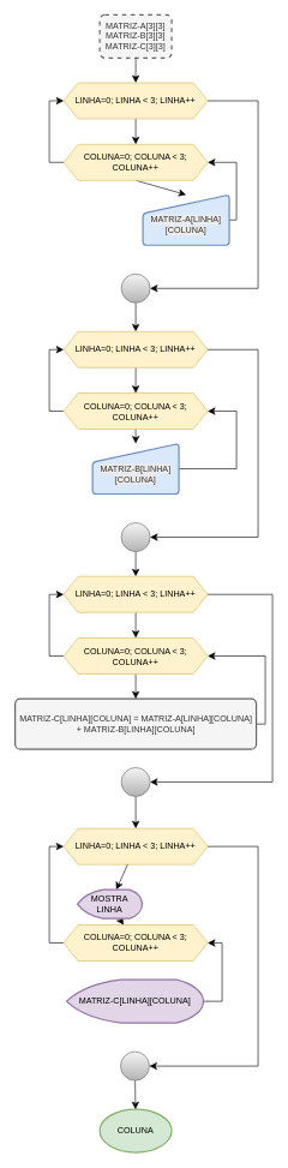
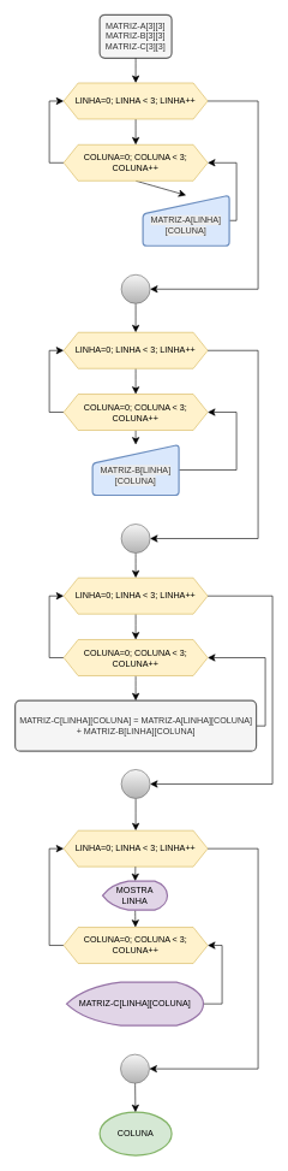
  <mxCell id="0" />
  <mxCell id="1" parent="0" />
  <mxCell id="2" value="COLUNA" style="strokeWidth=2;html=1;shape=mxgraph.flowchart.start_1;whiteSpace=wrap;fillColor=#d5e8d4;strokeColor=#82b366;" vertex="1" parent="1"><mxGeometry x="138" y="1540" width="100" height="60" as="geometry" /></mxCell>
  <mxCell id="3" style="edgeStyle=none;curved=1;rounded=0;orthogonalLoop=1;jettySize=auto;html=1;exitX=0.5;exitY=1;exitDx=0;exitDy=0;entryX=0.5;entryY=0;entryDx=0;entryDy=0;fontSize=12;startSize=8;endSize=8;" edge="1" parent="1" source="5" target="13"><mxGeometry relative="1" as="geometry" /></mxCell>
  <mxCell id="4" style="edgeStyle=orthogonalEdgeStyle;rounded=0;orthogonalLoop=1;jettySize=auto;html=1;exitX=0;exitY=0.5;exitDx=0;exitDy=0;entryX=0;entryY=0.5;entryDx=0;entryDy=0;fontSize=12;startSize=8;endSize=8;" edge="1" parent="1" source="5" target="9"><mxGeometry relative="1" as="geometry" /></mxCell>
  <mxCell id="5" value="COLUNA=0; COLUNA &amp;lt; 3; COLUNA++" style="shape=hexagon;perimeter=hexagonPerimeter2;whiteSpace=wrap;html=1;fixedSize=1;fillColor=#fff2cc;strokeColor=#d6b656;" vertex="1" parent="1"><mxGeometry x="88" y="200" width="200" height="50" as="geometry" /></mxCell>
  <mxCell id="6" value="" style="edgeStyle=none;curved=1;rounded=0;orthogonalLoop=1;jettySize=auto;html=1;fontSize=12;startSize=8;endSize=8;" edge="1" parent="1" source="9" target="5"><mxGeometry relative="1" as="geometry" /></mxCell>
- <mxCell id="7" value="MATRIZ-A[3][3]&lt;div&gt;MATRIZ-B[3][3]&lt;/div&gt;&lt;div&gt;MATRIZ-C[3][3]&lt;/div&gt;" style="rounded=1;whiteSpace=wrap;html=1;absoluteArcSize=1;arcSize=14;strokeWidth=2;fillColor=#f5f5f5;fontColor=#333333;strokeColor=#666666;dashed=1;" vertex="1" parent="1"><mxGeometry x="138" y="20" width="100" height="60" as="geometry" /></mxCell>
+ <mxCell id="7" value="MATRIZ-A[3][3]&lt;div&gt;MATRIZ-B[3][3]&lt;/div&gt;&lt;div&gt;MATRIZ-C[3][3]&lt;/div&gt;" style="rounded=1;whiteSpace=wrap;html=1;absoluteArcSize=1;arcSize=14;strokeWidth=2;fillColor=#f5f5f5;fontColor=#333333;strokeColor=#666666;" vertex="1" parent="1"><mxGeometry x="138" y="20" width="100" height="60" as="geometry" /></mxCell>
  <mxCell id="8" value="" style="edgeStyle=none;curved=1;rounded=0;orthogonalLoop=1;jettySize=auto;html=1;fontSize=12;startSize=8;endSize=8;" edge="1" parent="1" source="7" target="9"><mxGeometry relative="1" as="geometry"><mxPoint x="188" y="80" as="sourcePoint" /><mxPoint x="188" y="200" as="targetPoint" /></mxGeometry></mxCell>
  <mxCell id="9" value="LINHA=0; LINHA &amp;lt; 3; LINHA++" style="shape=hexagon;perimeter=hexagonPerimeter2;whiteSpace=wrap;html=1;fixedSize=1;fillColor=#fff2cc;strokeColor=#d6b656;" vertex="1" parent="1"><mxGeometry x="88" y="114.5" width="200" height="50" as="geometry" /></mxCell>
  <mxCell id="10" style="edgeStyle=orthogonalEdgeStyle;rounded=0;orthogonalLoop=1;jettySize=auto;html=1;exitX=1;exitY=0.5;exitDx=0;exitDy=0;entryX=1;entryY=0.5;entryDx=0;entryDy=0;fontSize=12;startSize=8;endSize=8;" edge="1" parent="1" source="11" target="29"><mxGeometry relative="1" as="geometry"><Array as="points"><mxPoint x="368" y="1005" /><mxPoint x="368" y="910" /></Array></mxGeometry></mxCell>
  <mxCell id="11" value="MATRIZ-C[LINHA][COLUNA] = MATRIZ-A[LINHA][COLUNA] + MATRIZ-B[LINHA][COLUNA]" style="rounded=1;whiteSpace=wrap;html=1;absoluteArcSize=1;arcSize=14;strokeWidth=2;fillColor=#f5f5f5;fontColor=#333333;strokeColor=#666666;" vertex="1" parent="1"><mxGeometry x="20.5" y="970" width="335" height="70" as="geometry" /></mxCell>
  <mxCell id="12" style="edgeStyle=orthogonalEdgeStyle;rounded=0;orthogonalLoop=1;jettySize=auto;html=1;exitX=1;exitY=0.5;exitDx=0;exitDy=0;entryX=1;entryY=0.5;entryDx=0;entryDy=0;fontSize=12;startSize=8;endSize=8;" edge="1" parent="1" source="13" target="5"><mxGeometry relative="1" as="geometry"><Array as="points"><mxPoint x="328" y="305" /><mxPoint x="328" y="225" /></Array></mxGeometry></mxCell>
  <mxCell id="13" value="&lt;div&gt;&lt;span style=&quot;color: rgb(51, 51, 51); font-family: Helvetica; font-size: 12px; font-style: normal; font-variant-ligatures: normal; font-variant-caps: normal; font-weight: 400; letter-spacing: normal; orphans: 2; text-align: center; text-indent: 0px; text-transform: none; widows: 2; word-spacing: 0px; -webkit-text-stroke-width: 0px; white-space: normal; background-color: rgb(236, 236, 236); text-decoration-thickness: initial; text-decoration-style: initial; text-decoration-color: initial; float: none; display: inline !important;&quot;&gt;&lt;br&gt;&lt;/span&gt;&lt;/div&gt;&lt;span style=&quot;color: rgb(51, 51, 51); font-family: Helvetica; font-size: 12px; font-style: normal; font-variant-ligatures: normal; font-variant-caps: normal; font-weight: 400; letter-spacing: normal; orphans: 2; text-align: center; text-indent: 0px; text-transform: none; widows: 2; word-spacing: 0px; -webkit-text-stroke-width: 0px; white-space: normal; background-color: rgb(236, 236, 236); text-decoration-thickness: initial; text-decoration-style: initial; text-decoration-color: initial; float: none; display: inline !important;&quot;&gt;&lt;div&gt;&lt;span style=&quot;color: rgb(51, 51, 51); font-family: Helvetica; font-size: 12px; font-style: normal; font-variant-ligatures: normal; font-variant-caps: normal; font-weight: 400; letter-spacing: normal; orphans: 2; text-align: center; text-indent: 0px; text-transform: none; widows: 2; word-spacing: 0px; -webkit-text-stroke-width: 0px; white-space: normal; background-color: rgb(236, 236, 236); text-decoration-thickness: initial; text-decoration-style: initial; text-decoration-color: initial; float: none; display: inline !important;&quot;&gt;&lt;br&gt;&lt;/span&gt;&lt;/div&gt;MATRIZ-A[LINHA][COLUNA]&lt;/span&gt;&lt;div&gt;&lt;br/&gt;&lt;/div&gt;" style="html=1;strokeWidth=2;shape=manualInput;whiteSpace=wrap;rounded=1;size=26;arcSize=11;fillColor=#dae8fc;strokeColor=#6c8ebf;" vertex="1" parent="1"><mxGeometry x="198" y="270" width="120" height="70" as="geometry" /></mxCell>
  <mxCell id="14" style="edgeStyle=none;curved=1;rounded=0;orthogonalLoop=1;jettySize=auto;html=1;exitX=0.5;exitY=1;exitDx=0;exitDy=0;exitPerimeter=0;entryX=0.5;entryY=0;entryDx=0;entryDy=0;fontSize=12;startSize=8;endSize=8;" edge="1" parent="1" source="15" target="21"><mxGeometry relative="1" as="geometry" /></mxCell>
  <mxCell id="15" value="" style="verticalLabelPosition=bottom;verticalAlign=top;html=1;shape=mxgraph.flowchart.on-page_reference;fillColor=#f5f5f5;gradientColor=#b3b3b3;strokeColor=#666666;" vertex="1" parent="1"><mxGeometry x="168" y="380" width="40" height="40" as="geometry" /></mxCell>
  <mxCell id="16" style="edgeStyle=orthogonalEdgeStyle;rounded=0;orthogonalLoop=1;jettySize=auto;html=1;exitX=1;exitY=0.5;exitDx=0;exitDy=0;entryX=1;entryY=0.5;entryDx=0;entryDy=0;entryPerimeter=0;fontSize=12;startSize=8;endSize=8;" edge="1" parent="1" source="9" target="15"><mxGeometry relative="1" as="geometry"><Array as="points"><mxPoint x="358" y="140" /><mxPoint x="358" y="400" /></Array></mxGeometry></mxCell>
  <mxCell id="17" style="edgeStyle=none;curved=1;rounded=0;orthogonalLoop=1;jettySize=auto;html=1;exitX=0.5;exitY=1;exitDx=0;exitDy=0;entryX=0.5;entryY=0;entryDx=0;entryDy=0;fontSize=12;startSize=8;endSize=8;" edge="1" parent="1" source="19" target="23"><mxGeometry relative="1" as="geometry" /></mxCell>
  <mxCell id="18" style="edgeStyle=orthogonalEdgeStyle;rounded=0;orthogonalLoop=1;jettySize=auto;html=1;exitX=0;exitY=0.5;exitDx=0;exitDy=0;entryX=0;entryY=0.5;entryDx=0;entryDy=0;fontSize=12;startSize=8;endSize=8;" edge="1" parent="1" source="19" target="21"><mxGeometry relative="1" as="geometry" /></mxCell>
  <mxCell id="19" value="COLUNA=0; COLUNA &amp;lt; 3; COLUNA++" style="shape=hexagon;perimeter=hexagonPerimeter2;whiteSpace=wrap;html=1;fixedSize=1;fillColor=#fff2cc;strokeColor=#d6b656;" vertex="1" parent="1"><mxGeometry x="88" y="545.5" width="200" height="50" as="geometry" /></mxCell>
  <mxCell id="20" value="" style="edgeStyle=none;curved=1;rounded=0;orthogonalLoop=1;jettySize=auto;html=1;fontSize=12;startSize=8;endSize=8;" edge="1" parent="1" source="21" target="19"><mxGeometry relative="1" as="geometry" /></mxCell>
  <mxCell id="21" value="LINHA=0; LINHA &amp;lt; 3; LINHA++" style="shape=hexagon;perimeter=hexagonPerimeter2;whiteSpace=wrap;html=1;fixedSize=1;fillColor=#fff2cc;strokeColor=#d6b656;" vertex="1" parent="1"><mxGeometry x="88" y="460" width="200" height="50" as="geometry" /></mxCell>
  <mxCell id="22" style="edgeStyle=orthogonalEdgeStyle;rounded=0;orthogonalLoop=1;jettySize=auto;html=1;exitX=1;exitY=0.5;exitDx=0;exitDy=0;entryX=1;entryY=0.5;entryDx=0;entryDy=0;fontSize=12;startSize=8;endSize=8;" edge="1" parent="1" source="23" target="19"><mxGeometry relative="1" as="geometry"><Array as="points"><mxPoint x="328" y="650.5" /><mxPoint x="328" y="570.5" /></Array></mxGeometry></mxCell>
  <mxCell id="23" value="&lt;div&gt;&lt;span style=&quot;color: rgb(51, 51, 51); font-family: Helvetica; font-size: 12px; font-style: normal; font-variant-ligatures: normal; font-variant-caps: normal; font-weight: 400; letter-spacing: normal; orphans: 2; text-align: center; text-indent: 0px; text-transform: none; widows: 2; word-spacing: 0px; -webkit-text-stroke-width: 0px; white-space: normal; background-color: rgb(236, 236, 236); text-decoration-thickness: initial; text-decoration-style: initial; text-decoration-color: initial; float: none; display: inline !important;&quot;&gt;&lt;br&gt;&lt;/span&gt;&lt;/div&gt;&lt;span style=&quot;color: rgb(51, 51, 51); font-family: Helvetica; font-size: 12px; font-style: normal; font-variant-ligatures: normal; font-variant-caps: normal; font-weight: 400; letter-spacing: normal; orphans: 2; text-align: center; text-indent: 0px; text-transform: none; widows: 2; word-spacing: 0px; -webkit-text-stroke-width: 0px; white-space: normal; background-color: rgb(236, 236, 236); text-decoration-thickness: initial; text-decoration-style: initial; text-decoration-color: initial; float: none; display: inline !important;&quot;&gt;&lt;div&gt;&lt;span style=&quot;color: rgb(51, 51, 51); font-family: Helvetica; font-size: 12px; font-style: normal; font-variant-ligatures: normal; font-variant-caps: normal; font-weight: 400; letter-spacing: normal; orphans: 2; text-align: center; text-indent: 0px; text-transform: none; widows: 2; word-spacing: 0px; -webkit-text-stroke-width: 0px; white-space: normal; background-color: rgb(236, 236, 236); text-decoration-thickness: initial; text-decoration-style: initial; text-decoration-color: initial; float: none; display: inline !important;&quot;&gt;&lt;br&gt;&lt;/span&gt;&lt;/div&gt;MATRIZ-B[LINHA][COLUNA]&lt;/span&gt;&lt;div&gt;&lt;br&gt;&lt;/div&gt;" style="html=1;strokeWidth=2;shape=manualInput;whiteSpace=wrap;rounded=1;size=26;arcSize=11;fillColor=#dae8fc;strokeColor=#6c8ebf;" vertex="1" parent="1"><mxGeometry x="128" y="615.5" width="120" height="70" as="geometry" /></mxCell>
  <mxCell id="24" style="edgeStyle=none;curved=1;rounded=0;orthogonalLoop=1;jettySize=auto;html=1;exitX=0.5;exitY=1;exitDx=0;exitDy=0;exitPerimeter=0;entryX=0.5;entryY=0;entryDx=0;entryDy=0;fontSize=12;startSize=8;endSize=8;" edge="1" parent="1" source="25" target="31"><mxGeometry relative="1" as="geometry" /></mxCell>
  <mxCell id="25" value="" style="verticalLabelPosition=bottom;verticalAlign=top;html=1;shape=mxgraph.flowchart.on-page_reference;fillColor=#f5f5f5;gradientColor=#b3b3b3;strokeColor=#666666;" vertex="1" parent="1"><mxGeometry x="168" y="725.5" width="40" height="40" as="geometry" /></mxCell>
  <mxCell id="26" style="edgeStyle=orthogonalEdgeStyle;rounded=0;orthogonalLoop=1;jettySize=auto;html=1;exitX=1;exitY=0.5;exitDx=0;exitDy=0;entryX=1;entryY=0.5;entryDx=0;entryDy=0;entryPerimeter=0;fontSize=12;startSize=8;endSize=8;" edge="1" parent="1" source="21" target="25"><mxGeometry relative="1" as="geometry"><Array as="points"><mxPoint x="358" y="485.5" /><mxPoint x="358" y="745.5" /></Array></mxGeometry></mxCell>
  <mxCell id="27" style="edgeStyle=orthogonalEdgeStyle;rounded=0;orthogonalLoop=1;jettySize=auto;html=1;exitX=0;exitY=0.5;exitDx=0;exitDy=0;entryX=0;entryY=0.5;entryDx=0;entryDy=0;fontSize=12;startSize=8;endSize=8;" edge="1" parent="1" source="29" target="31"><mxGeometry relative="1" as="geometry" /></mxCell>
  <mxCell id="28" style="edgeStyle=none;curved=1;rounded=0;orthogonalLoop=1;jettySize=auto;html=1;exitX=0.5;exitY=1;exitDx=0;exitDy=0;entryX=0.5;entryY=0;entryDx=0;entryDy=0;fontSize=12;startSize=8;endSize=8;" edge="1" parent="1" source="29" target="11"><mxGeometry relative="1" as="geometry" /></mxCell>
  <mxCell id="29" value="COLUNA=0; COLUNA &amp;lt; 3; COLUNA++" style="shape=hexagon;perimeter=hexagonPerimeter2;whiteSpace=wrap;html=1;fixedSize=1;fillColor=#fff2cc;strokeColor=#d6b656;" vertex="1" parent="1"><mxGeometry x="88" y="885.5" width="200" height="50" as="geometry" /></mxCell>
  <mxCell id="30" value="" style="edgeStyle=none;curved=1;rounded=0;orthogonalLoop=1;jettySize=auto;html=1;fontSize=12;startSize=8;endSize=8;" edge="1" parent="1" source="31" target="29"><mxGeometry relative="1" as="geometry" /></mxCell>
  <mxCell id="31" value="LINHA=0; LINHA &amp;lt; 3; LINHA++" style="shape=hexagon;perimeter=hexagonPerimeter2;whiteSpace=wrap;html=1;fixedSize=1;fillColor=#fff2cc;strokeColor=#d6b656;" vertex="1" parent="1"><mxGeometry x="88" y="800" width="200" height="50" as="geometry" /></mxCell>
  <mxCell id="32" style="edgeStyle=none;curved=1;rounded=0;orthogonalLoop=1;jettySize=auto;html=1;exitX=0.5;exitY=1;exitDx=0;exitDy=0;exitPerimeter=0;entryX=0.5;entryY=0;entryDx=0;entryDy=0;fontSize=12;startSize=8;endSize=8;" edge="1" parent="1" source="33" target="38"><mxGeometry relative="1" as="geometry" /></mxCell>
  <mxCell id="33" value="" style="verticalLabelPosition=bottom;verticalAlign=top;html=1;shape=mxgraph.flowchart.on-page_reference;fillColor=#f5f5f5;gradientColor=#b3b3b3;strokeColor=#666666;" vertex="1" parent="1"><mxGeometry x="168" y="1065.5" width="40" height="40" as="geometry" /></mxCell>
  <mxCell id="34" style="edgeStyle=orthogonalEdgeStyle;rounded=0;orthogonalLoop=1;jettySize=auto;html=1;exitX=1;exitY=0.5;exitDx=0;exitDy=0;entryX=1;entryY=0.5;entryDx=0;entryDy=0;entryPerimeter=0;fontSize=12;startSize=8;endSize=8;" edge="1" parent="1" source="31" target="33"><mxGeometry relative="1" as="geometry"><Array as="points"><mxPoint x="378" y="825" /><mxPoint x="378" y="1086" /></Array></mxGeometry></mxCell>
  <mxCell id="35" style="edgeStyle=orthogonalEdgeStyle;rounded=0;orthogonalLoop=1;jettySize=auto;html=1;exitX=0;exitY=0.5;exitDx=0;exitDy=0;entryX=0;entryY=0.5;entryDx=0;entryDy=0;fontSize=12;startSize=8;endSize=8;" edge="1" parent="1" source="36" target="38"><mxGeometry relative="1" as="geometry" /></mxCell>
  <mxCell id="36" value="COLUNA=0; COLUNA &amp;lt; 3; COLUNA++" style="shape=hexagon;perimeter=hexagonPerimeter2;whiteSpace=wrap;html=1;fixedSize=1;fillColor=#fff2cc;strokeColor=#d6b656;" vertex="1" parent="1"><mxGeometry x="88" y="1284" width="200" height="50" as="geometry" /></mxCell>
  <mxCell id="37" value="" style="edgeStyle=none;curved=1;rounded=0;orthogonalLoop=1;jettySize=auto;html=1;fontSize=12;startSize=8;endSize=8;" edge="1" parent="1" source="40" target="36"><mxGeometry relative="1" as="geometry" /></mxCell>
  <mxCell id="38" value="LINHA=0; LINHA &amp;lt; 3; LINHA++" style="shape=hexagon;perimeter=hexagonPerimeter2;whiteSpace=wrap;html=1;fixedSize=1;fillColor=#fff2cc;strokeColor=#d6b656;" vertex="1" parent="1"><mxGeometry x="88" y="1150" width="200" height="50" as="geometry" /></mxCell>
  <mxCell id="39" value="" style="edgeStyle=none;curved=1;rounded=0;orthogonalLoop=1;jettySize=auto;html=1;fontSize=12;startSize=8;endSize=8;" edge="1" parent="1" source="38" target="40"><mxGeometry relative="1" as="geometry"><mxPoint x="188" y="1200" as="sourcePoint" /><mxPoint x="188" y="1284" as="targetPoint" /></mxGeometry></mxCell>
- <mxCell id="40" value="MOSTRA LINHA" style="strokeWidth=2;html=1;shape=mxgraph.flowchart.display;whiteSpace=wrap;fillColor=#e1d5e7;strokeColor=#9673a6;" vertex="1" parent="1"><mxGeometry x="107" y="1235" width="90" height="40" as="geometry" /></mxCell>
+ <mxCell id="40" value="MOSTRA LINHA" style="strokeWidth=2;html=1;shape=mxgraph.flowchart.display;whiteSpace=wrap;fillColor=#e1d5e7;strokeColor=#9673a6;" vertex="1" parent="1"><mxGeometry x="142" y="1220" width="90" height="40" as="geometry" /></mxCell>
  <mxCell id="41" style="edgeStyle=orthogonalEdgeStyle;rounded=0;orthogonalLoop=1;jettySize=auto;html=1;exitX=1;exitY=0.5;exitDx=0;exitDy=0;exitPerimeter=0;entryX=1;entryY=0.5;entryDx=0;entryDy=0;fontSize=12;startSize=8;endSize=8;" edge="1" parent="1" source="42" target="36"><mxGeometry relative="1" as="geometry" /></mxCell>
  <mxCell id="42" value="MATRIZ-C[LINHA][COLUNA]" style="strokeWidth=2;html=1;shape=mxgraph.flowchart.display;whiteSpace=wrap;fillColor=#e1d5e7;strokeColor=#9673a6;" vertex="1" parent="1"><mxGeometry x="92" y="1360" width="190" height="60" as="geometry" /></mxCell>
  <mxCell id="43" value="" style="edgeStyle=none;curved=1;rounded=0;orthogonalLoop=1;jettySize=auto;html=1;fontSize=12;startSize=8;endSize=8;" edge="1" parent="1" source="44" target="2"><mxGeometry relative="1" as="geometry" /></mxCell>
  <mxCell id="44" value="" style="verticalLabelPosition=bottom;verticalAlign=top;html=1;shape=mxgraph.flowchart.on-page_reference;fillColor=#f5f5f5;gradientColor=#b3b3b3;strokeColor=#666666;" vertex="1" parent="1"><mxGeometry x="167" y="1460" width="40" height="40" as="geometry" /></mxCell>
  <mxCell id="45" style="edgeStyle=orthogonalEdgeStyle;rounded=0;orthogonalLoop=1;jettySize=auto;html=1;exitX=1;exitY=0.5;exitDx=0;exitDy=0;entryX=1;entryY=0.5;entryDx=0;entryDy=0;entryPerimeter=0;fontSize=12;startSize=8;endSize=8;" edge="1" parent="1" source="38" target="44"><mxGeometry relative="1" as="geometry"><Array as="points"><mxPoint x="358" y="1175" /><mxPoint x="358" y="1480" /></Array></mxGeometry></mxCell>
